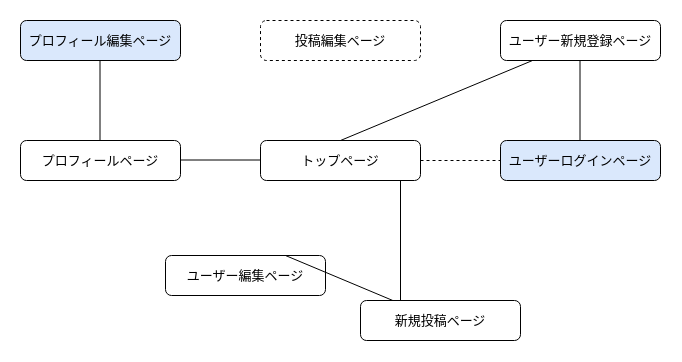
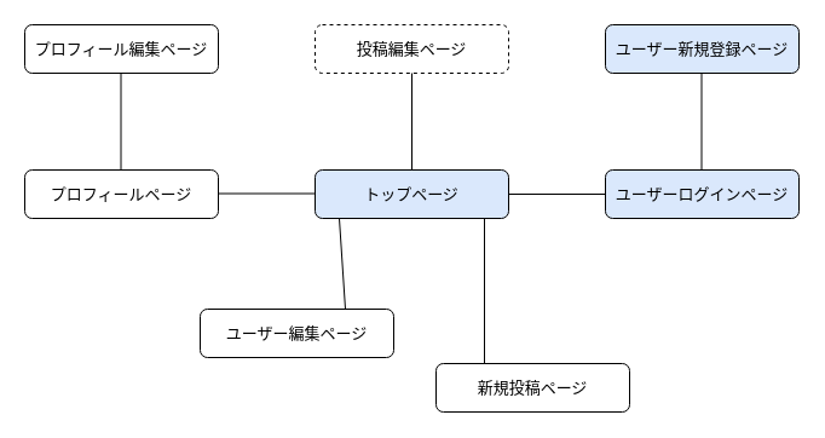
  <mxCell id="0" />
  <mxCell id="1" parent="0" />
- <mxCell id="2" value="トップページ" style="rounded=1;whiteSpace=wrap;html=1;fontSize=13;" vertex="1" parent="1"><mxGeometry x="260" y="140" width="160" height="40" as="geometry" /></mxCell>
+ <mxCell id="2" value="トップページ" style="rounded=1;whiteSpace=wrap;html=1;fontSize=13;fillColor=#dae8fc;" vertex="1" parent="1"><mxGeometry x="260" y="140" width="160" height="40" as="geometry" /></mxCell>
  <mxCell id="3" value="プロフィールページ" style="rounded=1;whiteSpace=wrap;html=1;fontSize=13;" vertex="1" parent="1"><mxGeometry x="20" y="140" width="160" height="40" as="geometry" /></mxCell>
  <mxCell id="4" value="ユーザーログインページ" style="rounded=1;whiteSpace=wrap;html=1;fontSize=13;fillColor=#dae8fc;" vertex="1" parent="1"><mxGeometry x="500" y="140" width="160" height="40" as="geometry" /></mxCell>
  <mxCell id="5" value="新規投稿ページ" style="rounded=1;whiteSpace=wrap;html=1;fontSize=13;" vertex="1" parent="1"><mxGeometry x="360" y="300" width="160" height="40" as="geometry" /></mxCell>
- <mxCell id="6" value="プロフィール編集ページ" style="rounded=1;whiteSpace=wrap;html=1;fontSize=13;fillColor=#dae8fc;" vertex="1" parent="1"><mxGeometry x="20" y="20" width="160" height="40" as="geometry" /></mxCell>
+ <mxCell id="6" value="プロフィール編集ページ" style="rounded=1;whiteSpace=wrap;html=1;fontSize=13;" vertex="1" parent="1"><mxGeometry x="20" y="20" width="160" height="40" as="geometry" /></mxCell>
  <mxCell id="7" value="投稿編集ページ" style="rounded=1;whiteSpace=wrap;html=1;fontSize=13;dashed=1;" vertex="1" parent="1"><mxGeometry x="260" y="20" width="160" height="40" as="geometry" /></mxCell>
  <mxCell id="8" value="ユーザー編集ページ" style="rounded=1;whiteSpace=wrap;html=1;fontSize=13;" vertex="1" parent="1"><mxGeometry x="165" y="255" width="160" height="40" as="geometry" /></mxCell>
- <mxCell id="9" value="ユーザー新規登録ページ" style="rounded=1;whiteSpace=wrap;html=1;fontSize=13;" vertex="1" parent="1"><mxGeometry x="500" y="20" width="160" height="40" as="geometry" /></mxCell>
- <mxCell id="10" value="" style="endArrow=none;html=1;fontSize=13;entryX=0;entryY=0.5;entryDx=0;entryDy=0;exitX=1;exitY=0.5;exitDx=0;exitDy=0;dashed=1;" edge="1" parent="1" source="2" target="4"><mxGeometry width="50" height="50" relative="1" as="geometry"><mxPoint x="610" y="300" as="sourcePoint" /><mxPoint x="660" y="250" as="targetPoint" /></mxGeometry></mxCell>
- <mxCell id="11" value="" style="endArrow=none;html=1;fontSize=13;exitX=0.75;exitY=0;exitDx=0;exitDy=0;" edge="1" parent="1" source="8" target="5"><mxGeometry width="50" height="50" relative="1" as="geometry"><mxPoint x="280" y="290" as="sourcePoint" /><mxPoint x="339.5" y="180" as="targetPoint" /></mxGeometry></mxCell>
+ <mxCell id="9" value="ユーザー新規登録ページ" style="rounded=1;whiteSpace=wrap;html=1;fontSize=13;fillColor=#dae8fc;" vertex="1" parent="1"><mxGeometry x="500" y="20" width="160" height="40" as="geometry" /></mxCell>
+ <mxCell id="10" value="" style="endArrow=none;html=1;fontSize=13;entryX=0;entryY=0.5;entryDx=0;entryDy=0;exitX=1;exitY=0.5;exitDx=0;exitDy=0;" edge="1" parent="1" source="2" target="4"><mxGeometry width="50" height="50" relative="1" as="geometry"><mxPoint x="610" y="300" as="sourcePoint" /><mxPoint x="660" y="250" as="targetPoint" /></mxGeometry></mxCell>
+ <mxCell id="11" value="" style="endArrow=none;html=1;fontSize=13;entryX=0.125;entryY=1;entryDx=0;entryDy=0;entryPerimeter=0;exitX=0.75;exitY=0;exitDx=0;exitDy=0;" edge="1" parent="1" source="8" target="2"><mxGeometry width="50" height="50" relative="1" as="geometry"><mxPoint x="280" y="290" as="sourcePoint" /><mxPoint x="339.5" y="180" as="targetPoint" /></mxGeometry></mxCell>
  <mxCell id="12" value="" style="endArrow=none;html=1;fontSize=13;entryX=0;entryY=0.5;entryDx=0;entryDy=0;exitX=1;exitY=0.5;exitDx=0;exitDy=0;" edge="1" parent="1"><mxGeometry width="50" height="50" relative="1" as="geometry"><mxPoint x="180" y="159.5" as="sourcePoint" /><mxPoint x="260" y="159.5" as="targetPoint" /></mxGeometry></mxCell>
  <mxCell id="13" value="" style="endArrow=none;html=1;fontSize=13;entryX=0.5;entryY=1;entryDx=0;entryDy=0;exitX=0.5;exitY=0;exitDx=0;exitDy=0;" edge="1" parent="1"><mxGeometry width="50" height="50" relative="1" as="geometry"><mxPoint x="99.5" y="140" as="sourcePoint" /><mxPoint x="99.5" y="60" as="targetPoint" /></mxGeometry></mxCell>
  <mxCell id="14" value="" style="endArrow=none;html=1;fontSize=13;entryX=0.125;entryY=1;entryDx=0;entryDy=0;entryPerimeter=0;exitX=0.75;exitY=0;exitDx=0;exitDy=0;" edge="1" parent="1"><mxGeometry width="50" height="50" relative="1" as="geometry"><mxPoint x="400" y="300" as="sourcePoint" /><mxPoint x="400" y="180" as="targetPoint" /></mxGeometry></mxCell>
- <mxCell id="15" value="" style="endArrow=none;html=1;fontSize=13;exitX=0.5;exitY=0;exitDx=0;exitDy=0;" edge="1" parent="1" source="2" target="9"><mxGeometry width="50" height="50" relative="1" as="geometry"><mxPoint x="280" y="140" as="sourcePoint" /><mxPoint x="280" y="60" as="targetPoint" /></mxGeometry></mxCell>
+ <mxCell id="15" value="" style="endArrow=none;html=1;fontSize=13;exitX=0.5;exitY=0;exitDx=0;exitDy=0;entryX=0.5;entryY=1;entryDx=0;entryDy=0;" edge="1" parent="1" source="2" target="7"><mxGeometry width="50" height="50" relative="1" as="geometry"><mxPoint x="280" y="140" as="sourcePoint" /><mxPoint x="280" y="60" as="targetPoint" /></mxGeometry></mxCell>
  <mxCell id="16" value="" style="endArrow=none;html=1;fontSize=13;exitX=0.5;exitY=0;exitDx=0;exitDy=0;entryX=0.5;entryY=1;entryDx=0;entryDy=0;" edge="1" parent="1"><mxGeometry width="50" height="50" relative="1" as="geometry"><mxPoint x="579.5" y="140" as="sourcePoint" /><mxPoint x="579.5" y="60" as="targetPoint" /></mxGeometry></mxCell>
